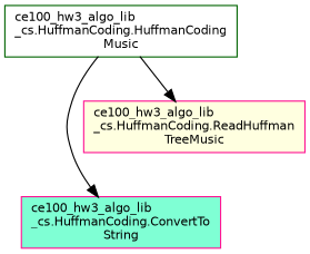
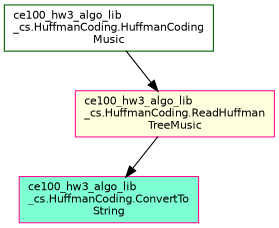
  digraph {
    rankdir=TB
    node [color=deeppink fontname=Helvetica fontsize=10 shape=record style=filled]
    edge [color=black fontname=Helvetica fontsize=10 labelfontname=Helvetica labelfontsize=10 style=solid]
    n1 [color=darkgreen fillcolor=white fontcolor=black height=0.2 label="ce100_hw3_algo_lib\l_cs.HuffmanCoding.HuffmanCoding\lMusic" width=0.4]
    n2 [fillcolor=aquamarine height=0.2 label="ce100_hw3_algo_lib\l_cs.HuffmanCoding.ConvertTo\lString" width=0.4]
    n3 [fillcolor=lightyellow height=0.2 label="ce100_hw3_algo_lib\l_cs.HuffmanCoding.ReadHuffman\lTreeMusic" width=0.4]
-   n1 -> n2
+   n3 -> n2
    n1 -> n3
  }
